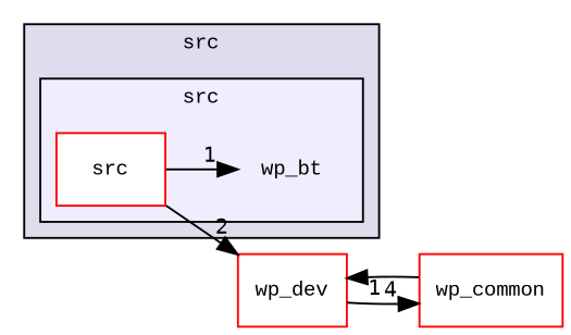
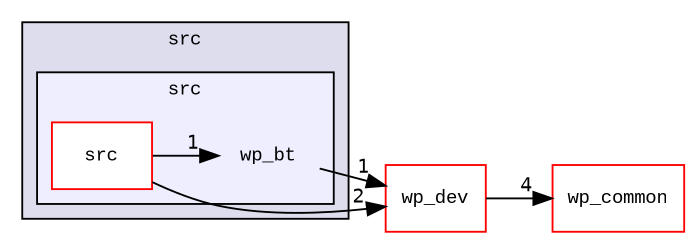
  digraph {
    compound=true
    fontname="Liberation Mono"
    rankdir=LR
    node [fontname="Liberation Mono" fontsize=10 shape=box color=red]
    edge [fontname="Liberation Mono" headlabel=1 labeldistance=1.5 labelfontname=Helvetica labelfontsize=10]
    n1 [label=wp_bt shape=plaintext color=""]
    n2 [fillcolor=white label=src style=filled]
    n3 [label=wp_dev]
    n4 [label=wp_common]
    subgraph cluster_1 {
      bgcolor="#ddddee"
      fontsize=10
      label=src
      pencolor=black
      subgraph cluster_2 {
        bgcolor="#eeeeff"
        fontsize=10
        label=src
        pencolor=black
        n1
        n2
      }
    }
    n2 -> n1
    n2 -> n3 [headlabel=2]
    n3 -> n4 [headlabel=4]
-   n4 -> n3
+   n1 -> n3
  }
